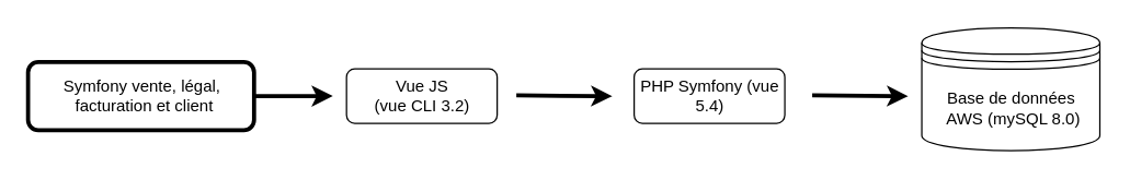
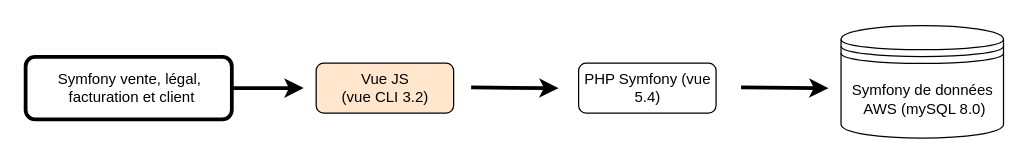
  <mxCell id="0" />
  <mxCell id="1" parent="0" />
  <mxCell id="2" value="&lt;div&gt;Symfony vente, légal,&lt;/div&gt;&lt;div&gt;&amp;nbsp;facturation et client&lt;/div&gt;" style="text;html=1;align=center;verticalAlign=middle;resizable=0;points=[];autosize=1;strokeColor=none;fillColor=none;" parent="1" vertex="1"><mxGeometry x="37.5" y="50" width="130" height="40" as="geometry" /></mxCell>
- <mxCell id="3" value="&lt;div&gt;Vue JS &lt;br&gt;&lt;/div&gt;&lt;div&gt;(vue CLI 3.2)&lt;/div&gt;" style="rounded=1;whiteSpace=wrap;html=1;" parent="1" vertex="1"><mxGeometry x="252.5" y="50" width="110" height="40" as="geometry" /></mxCell>
+ <mxCell id="3" value="&lt;div&gt;Vue JS &lt;br&gt;&lt;/div&gt;&lt;div&gt;(vue CLI 3.2)&lt;/div&gt;" style="rounded=1;whiteSpace=wrap;html=1;fillColor=#ffe6cc;" parent="1" vertex="1"><mxGeometry x="252.5" y="50" width="110" height="40" as="geometry" /></mxCell>
  <mxCell id="4" value="&lt;div&gt;PHP Symfony (vue 5.4)&lt;/div&gt;" style="rounded=1;whiteSpace=wrap;html=1;" parent="1" vertex="1"><mxGeometry x="462.5" y="50" width="110" height="40" as="geometry" /></mxCell>
- <mxCell id="5" value="&lt;div&gt;Base de données&lt;/div&gt;&lt;div&gt;&amp;nbsp;AWS (mySQL 8.0)&lt;br&gt;&lt;/div&gt;" style="shape=datastore;whiteSpace=wrap;html=1;" parent="1" vertex="1"><mxGeometry x="672.5" y="20" width="130" height="90" as="geometry" /></mxCell>
+ <mxCell id="5" value="&lt;div&gt;Symfony de données&lt;/div&gt;&lt;div&gt;&amp;nbsp;AWS (mySQL 8.0)&lt;br&gt;&lt;/div&gt;" style="shape=datastore;whiteSpace=wrap;html=1;" parent="1" vertex="1"><mxGeometry x="672.5" y="20" width="130" height="90" as="geometry" /></mxCell>
  <mxCell id="6" value="" style="rounded=1;whiteSpace=wrap;html=1;fontFamily=Helvetica;fontSize=12;strokeWidth=3;fillColor=none;" parent="1" vertex="1"><mxGeometry x="20" y="45" width="165" height="50" as="geometry" /></mxCell>
  <mxCell id="7" value="" style="endArrow=classic;html=1;rounded=0;fontFamily=Helvetica;fontSize=12;exitX=1;exitY=0.5;exitDx=0;exitDy=0;strokeWidth=3;" parent="1" source="6" edge="1"><mxGeometry width="50" height="50" relative="1" as="geometry"><mxPoint x="212.5" y="70" as="sourcePoint" /><mxPoint x="242.5" y="70" as="targetPoint" /></mxGeometry></mxCell>
  <mxCell id="8" value="" style="endArrow=classic;html=1;rounded=0;fontFamily=Helvetica;fontSize=12;exitX=1;exitY=0.5;exitDx=0;exitDy=0;strokeWidth=3;" parent="1" edge="1"><mxGeometry width="50" height="50" relative="1" as="geometry"><mxPoint x="376.5" y="69.5" as="sourcePoint" /><mxPoint x="446.5" y="70" as="targetPoint" /></mxGeometry></mxCell>
  <mxCell id="9" value="" style="endArrow=classic;html=1;rounded=0;fontFamily=Helvetica;fontSize=12;exitX=1;exitY=0.5;exitDx=0;exitDy=0;strokeWidth=3;" parent="1" edge="1"><mxGeometry width="50" height="50" relative="1" as="geometry"><mxPoint x="592.5" y="69.5" as="sourcePoint" /><mxPoint x="662.5" y="70" as="targetPoint" /></mxGeometry></mxCell>
